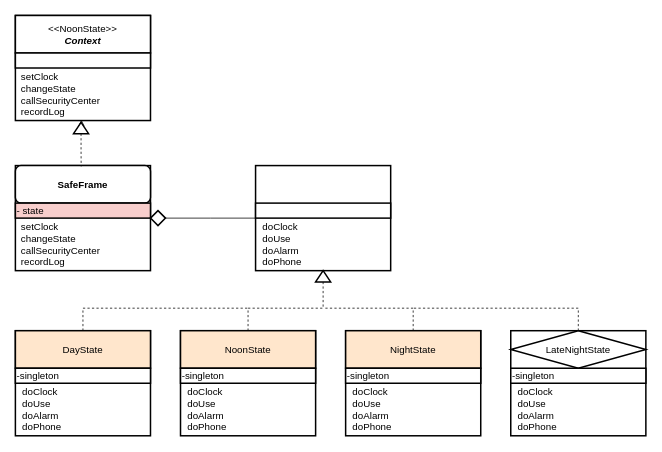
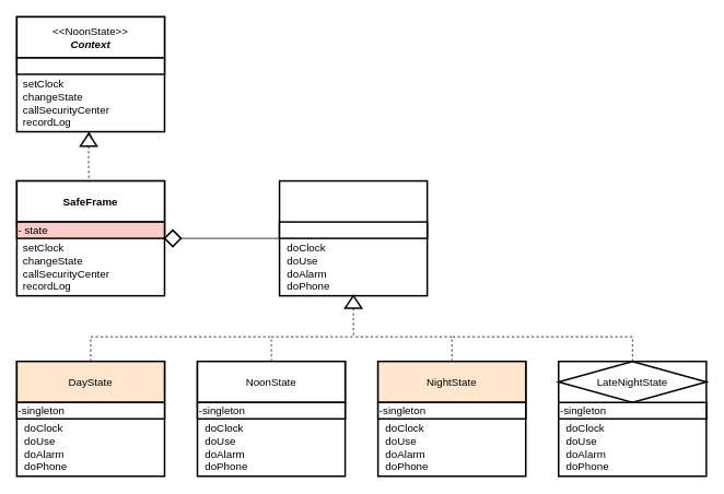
  <mxCell id="0" />
  <mxCell id="1" parent="0" />
  <mxCell id="2" value="" style="rounded=0;whiteSpace=wrap;html=1;fontSize=13;strokeWidth=2;" parent="1" vertex="1"><mxGeometry y="20" width="180" height="140" as="geometry" x="20" /></mxCell>
  <mxCell id="3" value="&lt;div style=&quot;text-align: left ; font-size: 13px&quot;&gt;&lt;span style=&quot;font-size: 13px&quot;&gt;setClock&lt;/span&gt;&lt;/div&gt;&lt;div style=&quot;text-align: left ; font-size: 13px&quot;&gt;&lt;span style=&quot;font-size: 13px&quot;&gt;changeState&lt;/span&gt;&lt;/div&gt;&lt;div style=&quot;text-align: left ; font-size: 13px&quot;&gt;&lt;span style=&quot;font-size: 13px&quot;&gt;callSecurityCenter&lt;/span&gt;&lt;/div&gt;&lt;div style=&quot;text-align: left ; font-size: 13px&quot;&gt;&lt;span style=&quot;font-size: 13px&quot;&gt;recordLog&lt;/span&gt;&lt;/div&gt;" style="text;html=1;align=center;verticalAlign=middle;resizable=0;points=[];autosize=1;strokeColor=none;strokeWidth=2;fontSize=13;" parent="1" vertex="1"><mxGeometry y="90" width="120" height="70" as="geometry" x="20" /></mxCell>
  <mxCell id="4" value="&amp;lt;&amp;lt;NoonState&amp;gt;&amp;gt;&lt;br&gt;&lt;b&gt;&lt;i&gt;Context&lt;/i&gt;&lt;/b&gt;" style="rounded=0;whiteSpace=wrap;html=1;fontSize=13;strokeWidth=2;" parent="1" vertex="1"><mxGeometry y="20" width="180" height="50" as="geometry" x="20" /></mxCell>
  <mxCell id="5" value="" style="rounded=0;whiteSpace=wrap;html=1;fontSize=13;strokeWidth=2;" parent="1" vertex="1"><mxGeometry y="70" width="180" height="20" as="geometry" x="20" /></mxCell>
  <mxCell id="6" value="" style="rounded=0;whiteSpace=wrap;html=1;fontSize=13;strokeWidth=2;" parent="1" vertex="1"><mxGeometry y="220" width="180" height="140" as="geometry" x="20" /></mxCell>
  <mxCell id="7" value="&lt;div style=&quot;text-align: left ; font-size: 13px&quot;&gt;&lt;span style=&quot;font-size: 13px&quot;&gt;setClock&lt;/span&gt;&lt;/div&gt;&lt;div style=&quot;text-align: left ; font-size: 13px&quot;&gt;&lt;span style=&quot;font-size: 13px&quot;&gt;changeState&lt;/span&gt;&lt;/div&gt;&lt;div style=&quot;text-align: left ; font-size: 13px&quot;&gt;&lt;span style=&quot;font-size: 13px&quot;&gt;callSecurityCenter&lt;/span&gt;&lt;/div&gt;&lt;div style=&quot;text-align: left ; font-size: 13px&quot;&gt;&lt;span style=&quot;font-size: 13px&quot;&gt;recordLog&lt;/span&gt;&lt;/div&gt;" style="text;html=1;align=center;verticalAlign=middle;resizable=0;points=[];autosize=1;strokeColor=none;strokeWidth=2;fontSize=13;" parent="1" vertex="1"><mxGeometry y="290" width="120" height="70" as="geometry" x="20" /></mxCell>
  <mxCell id="8" style="edgeStyle=orthogonalEdgeStyle;rounded=0;orthogonalLoop=1;jettySize=auto;html=1;exitX=0.5;exitY=0;exitDx=0;exitDy=0;entryX=0.733;entryY=0.986;entryDx=0;entryDy=0;entryPerimeter=0;fontSize=13;dashed=1;endArrow=block;endFill=0;startArrow=none;" parent="1" source="38" target="3" edge="1"><mxGeometry relative="1" as="geometry"><Array as="points" /></mxGeometry></mxCell>
- <mxCell id="9" value="&lt;b&gt;SafeFrame&lt;/b&gt;" style="whiteSpace=wrap;html=1;fontSize=13;strokeWidth=2;rounded=1;" parent="1" vertex="1"><mxGeometry y="220" width="180" height="50" as="geometry" x="20" /></mxCell>
+ <mxCell id="9" value="&lt;b&gt;SafeFrame&lt;/b&gt;" style="rounded=0;whiteSpace=wrap;html=1;fontSize=13;strokeWidth=2;" parent="1" vertex="1"><mxGeometry y="220" width="180" height="50" as="geometry" x="20" /></mxCell>
  <mxCell id="10" style="edgeStyle=orthogonalEdgeStyle;rounded=0;orthogonalLoop=1;jettySize=auto;html=1;exitX=1;exitY=1;exitDx=0;exitDy=0;entryX=0;entryY=1;entryDx=0;entryDy=0;fontSize=13;endArrow=none;endFill=0;startArrow=diamond;startFill=1;" parent="1" source="11" target="14" edge="1"><mxGeometry relative="1" as="geometry"><Array as="points"><mxPoint x="280" y="290" /><mxPoint x="280" y="290" /></Array></mxGeometry></mxCell>
  <mxCell id="11" value="- state" style="rounded=0;whiteSpace=wrap;html=1;fontSize=13;strokeWidth=2;align=left;fillColor=#f8cecc;" parent="1" vertex="1"><mxGeometry y="270" width="180" height="20" as="geometry" x="20" /></mxCell>
  <mxCell id="12" value="" style="rounded=0;whiteSpace=wrap;html=1;fontSize=13;strokeWidth=2;" parent="1" vertex="1"><mxGeometry x="340" y="220" width="180" height="140" as="geometry" /></mxCell>
  <mxCell id="13" value="&lt;div style=&quot;text-align: left ; font-size: 13px&quot;&gt;&lt;span style=&quot;font-size: 13px&quot;&gt;doClock&lt;/span&gt;&lt;/div&gt;&lt;div style=&quot;text-align: left ; font-size: 13px&quot;&gt;doUse&lt;/div&gt;&lt;div style=&quot;text-align: left ; font-size: 13px&quot;&gt;doAlarm&lt;/div&gt;&lt;div style=&quot;text-align: left ; font-size: 13px&quot;&gt;doPhone&lt;/div&gt;" style="text;html=1;align=center;verticalAlign=middle;resizable=0;points=[];autosize=1;strokeColor=none;strokeWidth=2;fontSize=13;" parent="1" vertex="1"><mxGeometry x="340" y="290" width="70" height="70" as="geometry" /></mxCell>
  <mxCell id="14" value="" style="rounded=0;whiteSpace=wrap;html=1;fontSize=13;strokeWidth=2;" parent="1" vertex="1"><mxGeometry x="340" y="270" width="180" height="20" as="geometry" /></mxCell>
  <mxCell id="15" value="" style="rounded=0;whiteSpace=wrap;html=1;fontSize=13;strokeWidth=2;" parent="1" vertex="1"><mxGeometry y="440" width="180" height="140" as="geometry" x="20" /></mxCell>
  <mxCell id="16" value="&lt;div style=&quot;text-align: left ; font-size: 13px&quot;&gt;&lt;span style=&quot;font-size: 13px&quot;&gt;doClock&lt;/span&gt;&lt;/div&gt;&lt;div style=&quot;text-align: left ; font-size: 13px&quot;&gt;doUse&lt;/div&gt;&lt;div style=&quot;text-align: left ; font-size: 13px&quot;&gt;doAlarm&lt;/div&gt;&lt;div style=&quot;text-align: left ; font-size: 13px&quot;&gt;doPhone&lt;/div&gt;" style="text;html=1;align=center;verticalAlign=middle;resizable=0;points=[];autosize=1;strokeColor=none;strokeWidth=2;fontSize=13;" parent="1" vertex="1"><mxGeometry y="510" width="70" height="70" as="geometry" x="20" /></mxCell>
  <mxCell id="17" style="edgeStyle=orthogonalEdgeStyle;rounded=0;orthogonalLoop=1;jettySize=auto;html=1;exitX=0.5;exitY=0;exitDx=0;exitDy=0;dashed=1;fontSize=13;startArrow=none;startFill=0;endArrow=none;endFill=0;" parent="1" source="18" edge="1"><mxGeometry relative="1" as="geometry"><mxPoint x="330" y="410" as="targetPoint" /><Array as="points"><mxPoint x="110" y="410" /></Array></mxGeometry></mxCell>
  <mxCell id="18" value="DayState" style="rounded=0;whiteSpace=wrap;html=1;fontSize=13;strokeWidth=2;fillColor=#ffe6cc;" parent="1" vertex="1"><mxGeometry y="440" width="180" height="50" as="geometry" x="20" /></mxCell>
  <mxCell id="19" value="-singleton" style="rounded=0;whiteSpace=wrap;html=1;fontSize=13;strokeWidth=2;align=left;" parent="1" vertex="1"><mxGeometry y="490" width="180" height="20" as="geometry" x="20" /></mxCell>
  <mxCell id="20" value="" style="rounded=0;whiteSpace=wrap;html=1;fontSize=13;strokeWidth=2;" parent="1" vertex="1"><mxGeometry x="240" y="440" width="180" height="140" as="geometry" /></mxCell>
  <mxCell id="21" value="&lt;div style=&quot;text-align: left ; font-size: 13px&quot;&gt;&lt;span style=&quot;font-size: 13px&quot;&gt;doClock&lt;/span&gt;&lt;/div&gt;&lt;div style=&quot;text-align: left ; font-size: 13px&quot;&gt;doUse&lt;/div&gt;&lt;div style=&quot;text-align: left ; font-size: 13px&quot;&gt;doAlarm&lt;/div&gt;&lt;div style=&quot;text-align: left ; font-size: 13px&quot;&gt;doPhone&lt;/div&gt;" style="text;html=1;align=center;verticalAlign=middle;resizable=0;points=[];autosize=1;strokeColor=none;strokeWidth=2;fontSize=13;" parent="1" vertex="1"><mxGeometry x="240" y="510" width="70" height="70" as="geometry" /></mxCell>
  <mxCell id="22" style="edgeStyle=orthogonalEdgeStyle;rounded=0;orthogonalLoop=1;jettySize=auto;html=1;exitX=0.5;exitY=0;exitDx=0;exitDy=0;entryX=0.5;entryY=1;entryDx=0;entryDy=0;fontSize=13;startArrow=none;startFill=0;endArrow=block;endFill=0;dashed=1;" parent="1" source="23" target="12" edge="1"><mxGeometry relative="1" as="geometry"><Array as="points"><mxPoint x="330" y="410" /><mxPoint x="430" y="410" /></Array></mxGeometry></mxCell>
- <mxCell id="23" value="NoonState" style="rounded=0;whiteSpace=wrap;html=1;fontSize=13;strokeWidth=2;fillColor=#ffe6cc;" parent="1" vertex="1"><mxGeometry x="240" y="440" width="180" height="50" as="geometry" /></mxCell>
+ <mxCell id="23" value="NoonState" style="rounded=0;whiteSpace=wrap;html=1;fontSize=13;strokeWidth=2;" parent="1" vertex="1"><mxGeometry x="240" y="440" width="180" height="50" as="geometry" /></mxCell>
  <mxCell id="24" value="&lt;span style=&quot;&quot;&gt;-singleton&lt;/span&gt;" style="rounded=0;whiteSpace=wrap;html=1;fontSize=13;strokeWidth=2;align=left;" parent="1" vertex="1"><mxGeometry x="240" y="490" width="180" height="20" as="geometry" /></mxCell>
  <mxCell id="25" value="" style="rounded=0;whiteSpace=wrap;html=1;fontSize=13;strokeWidth=2;" parent="1" vertex="1"><mxGeometry x="460" y="440" width="180" height="140" as="geometry" /></mxCell>
  <mxCell id="26" value="&lt;div style=&quot;text-align: left ; font-size: 13px&quot;&gt;&lt;span style=&quot;font-size: 13px&quot;&gt;doClock&lt;/span&gt;&lt;/div&gt;&lt;div style=&quot;text-align: left ; font-size: 13px&quot;&gt;doUse&lt;/div&gt;&lt;div style=&quot;text-align: left ; font-size: 13px&quot;&gt;doAlarm&lt;/div&gt;&lt;div style=&quot;text-align: left ; font-size: 13px&quot;&gt;doPhone&lt;/div&gt;" style="text;html=1;align=center;verticalAlign=middle;resizable=0;points=[];autosize=1;strokeColor=none;strokeWidth=2;fontSize=13;" parent="1" vertex="1"><mxGeometry x="460" y="510" width="70" height="70" as="geometry" /></mxCell>
  <mxCell id="27" style="edgeStyle=orthogonalEdgeStyle;rounded=0;orthogonalLoop=1;jettySize=auto;html=1;exitX=0.5;exitY=0;exitDx=0;exitDy=0;dashed=1;fontSize=13;startArrow=none;startFill=0;endArrow=none;endFill=0;" parent="1" source="28" edge="1"><mxGeometry relative="1" as="geometry"><mxPoint x="430" y="410" as="targetPoint" /><Array as="points"><mxPoint x="550" y="410" /></Array></mxGeometry></mxCell>
  <mxCell id="28" value="NightState" style="rounded=0;whiteSpace=wrap;html=1;fontSize=13;strokeWidth=2;fillColor=#ffe6cc;" parent="1" vertex="1"><mxGeometry x="460" y="440" width="180" height="50" as="geometry" /></mxCell>
  <mxCell id="29" value="&lt;span&gt;-singleton&lt;/span&gt;" style="rounded=0;whiteSpace=wrap;html=1;fontSize=13;strokeWidth=2;align=left;" parent="1" vertex="1"><mxGeometry x="460" y="490" width="180" height="20" as="geometry" /></mxCell>
  <mxCell id="30" value="" style="rounded=0;whiteSpace=wrap;html=1;fontSize=13;strokeWidth=2;" parent="1" vertex="1"><mxGeometry x="680" y="440" width="180" height="140" as="geometry" /></mxCell>
  <mxCell id="31" value="&lt;div style=&quot;text-align: left ; font-size: 13px&quot;&gt;&lt;span style=&quot;font-size: 13px&quot;&gt;doClock&lt;/span&gt;&lt;/div&gt;&lt;div style=&quot;text-align: left ; font-size: 13px&quot;&gt;doUse&lt;/div&gt;&lt;div style=&quot;text-align: left ; font-size: 13px&quot;&gt;doAlarm&lt;/div&gt;&lt;div style=&quot;text-align: left ; font-size: 13px&quot;&gt;doPhone&lt;/div&gt;" style="text;html=1;align=center;verticalAlign=middle;resizable=0;points=[];autosize=1;strokeColor=none;strokeWidth=2;fontSize=13;" parent="1" vertex="1"><mxGeometry x="680" y="510" width="70" height="70" as="geometry" /></mxCell>
  <mxCell id="32" style="edgeStyle=orthogonalEdgeStyle;rounded=0;orthogonalLoop=1;jettySize=auto;html=1;exitX=0.5;exitY=0;exitDx=0;exitDy=0;dashed=1;fontSize=13;startArrow=none;startFill=0;endArrow=none;endFill=0;" parent="1" source="33" edge="1"><mxGeometry relative="1" as="geometry"><mxPoint x="550" y="410" as="targetPoint" /><Array as="points"><mxPoint x="770" y="410" /></Array></mxGeometry></mxCell>
  <mxCell id="33" value="LateNightState" style="rhombus;whiteSpace=wrap;html=1;fontSize=13;strokeWidth=2;" parent="1" vertex="1"><mxGeometry x="680" y="440" width="180" height="50" as="geometry" /></mxCell>
  <mxCell id="34" value="&lt;span&gt;-singleton&lt;/span&gt;" style="rounded=0;whiteSpace=wrap;html=1;fontSize=13;strokeWidth=2;align=left;" parent="1" vertex="1"><mxGeometry x="680" y="490" width="180" height="20" as="geometry" /></mxCell>
  <mxCell id="35" value="" style="rhombus;whiteSpace=wrap;html=1;fontSize=13;strokeWidth=2;" parent="1" vertex="1"><mxGeometry x="200" y="280" width="20" height="20" as="geometry" /></mxCell>
  <mxCell id="36" value="" style="triangle;whiteSpace=wrap;html=1;fontSize=13;strokeWidth=2;rotation=-90;" parent="1" vertex="1"><mxGeometry x="422.5" y="357.5" width="15" height="20" as="geometry" /></mxCell>
  <mxCell id="37" style="edgeStyle=orthogonalEdgeStyle;rounded=0;orthogonalLoop=1;jettySize=auto;html=1;exitX=0;exitY=0.5;exitDx=0;exitDy=0;entryX=0.487;entryY=0.024;entryDx=0;entryDy=0;entryPerimeter=0;dashed=1;fontSize=13;startArrow=none;startFill=0;endArrow=none;endFill=0;" parent="1" source="38" target="9" edge="1"><mxGeometry relative="1" as="geometry" /></mxCell>
  <mxCell id="38" value="" style="triangle;whiteSpace=wrap;html=1;fontSize=13;strokeWidth=2;rotation=-90;" parent="1" vertex="1"><mxGeometry x="100" y="160" width="15" height="20" as="geometry" /></mxCell>
